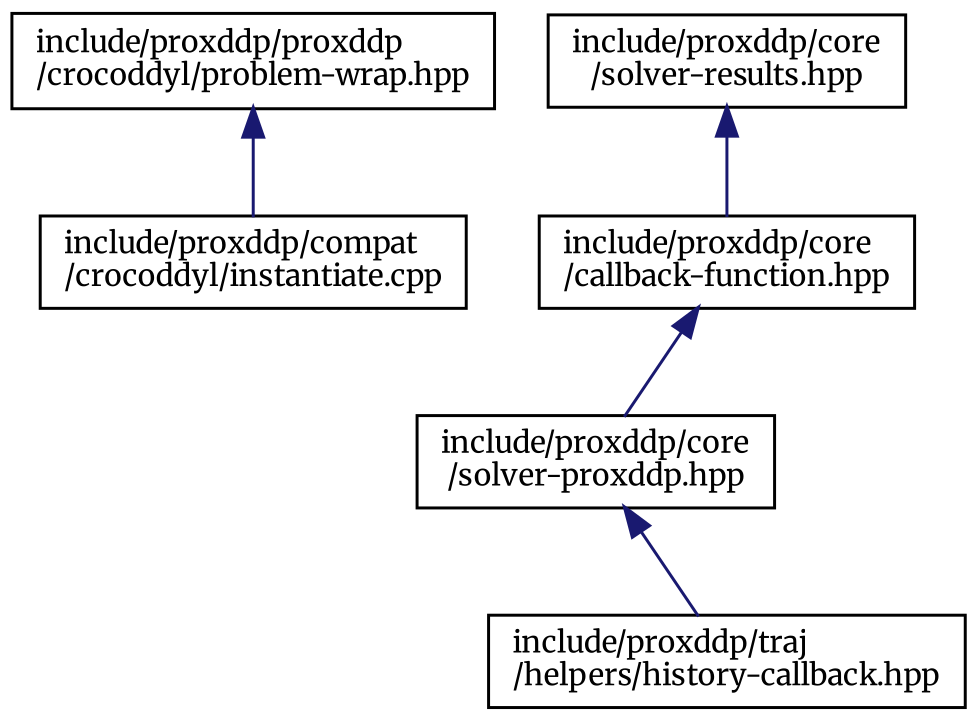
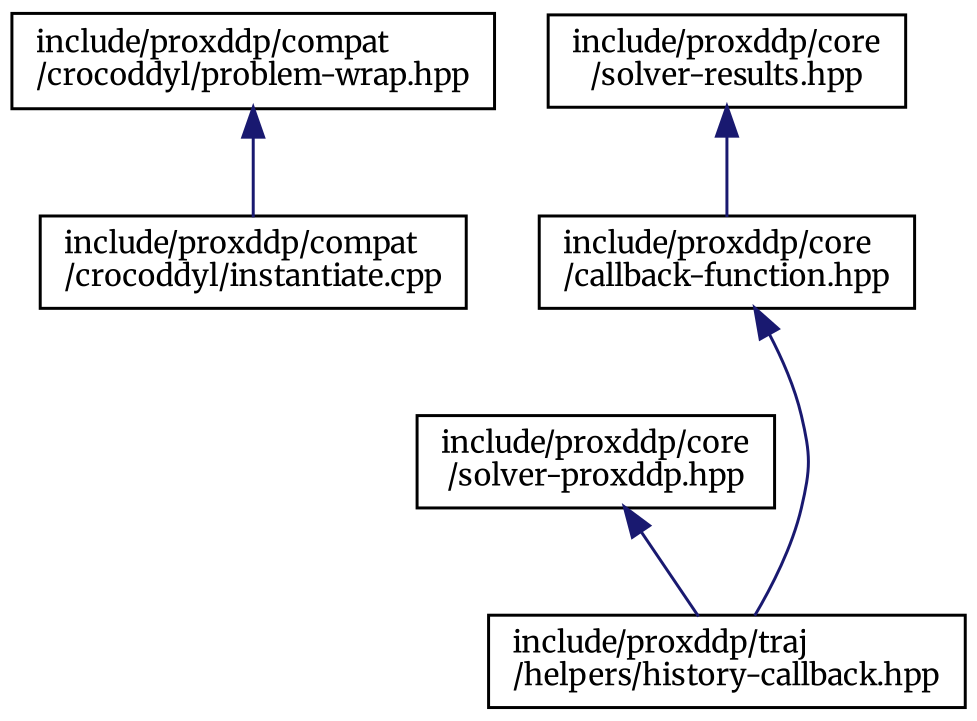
  digraph {
    fontname=Merriweather
    node [color=black fontname=Merriweather fontsize=10 shape=record]
    edge [color=midnightblue dir=back fontname=Merriweather fontsize=10 labelfontname=Helvetica labelfontsize=10 style=solid]
-   n1 [height=0.2 label="include/proxddp/proxddp\l/crocoddyl/problem-wrap.hpp" width=0.4]
+   n1 [height=0.2 label="include/proxddp/compat\l/crocoddyl/problem-wrap.hpp" width=0.4]
    n2 [height=0.2 label="include/proxddp/compat\l/crocoddyl/instantiate.cpp" width=0.4]
    n3 [height=0.2 label="include/proxddp/core\l/callback-function.hpp" width=0.4]
    n4 [height=0.2 label="include/proxddp/core\l/solver-proxddp.hpp" width=0.4]
    n5 [height=0.2 label="include/proxddp/core\l/solver-results.hpp" width=0.4]
    n6 [height=0.2 label="include/proxddp/traj\l/helpers/history-callback.hpp" width=0.4]
    n1 -> n2
-   n3 -> n4
+   n3 -> n6
    n4 -> n6
    n5 -> n3
  }
